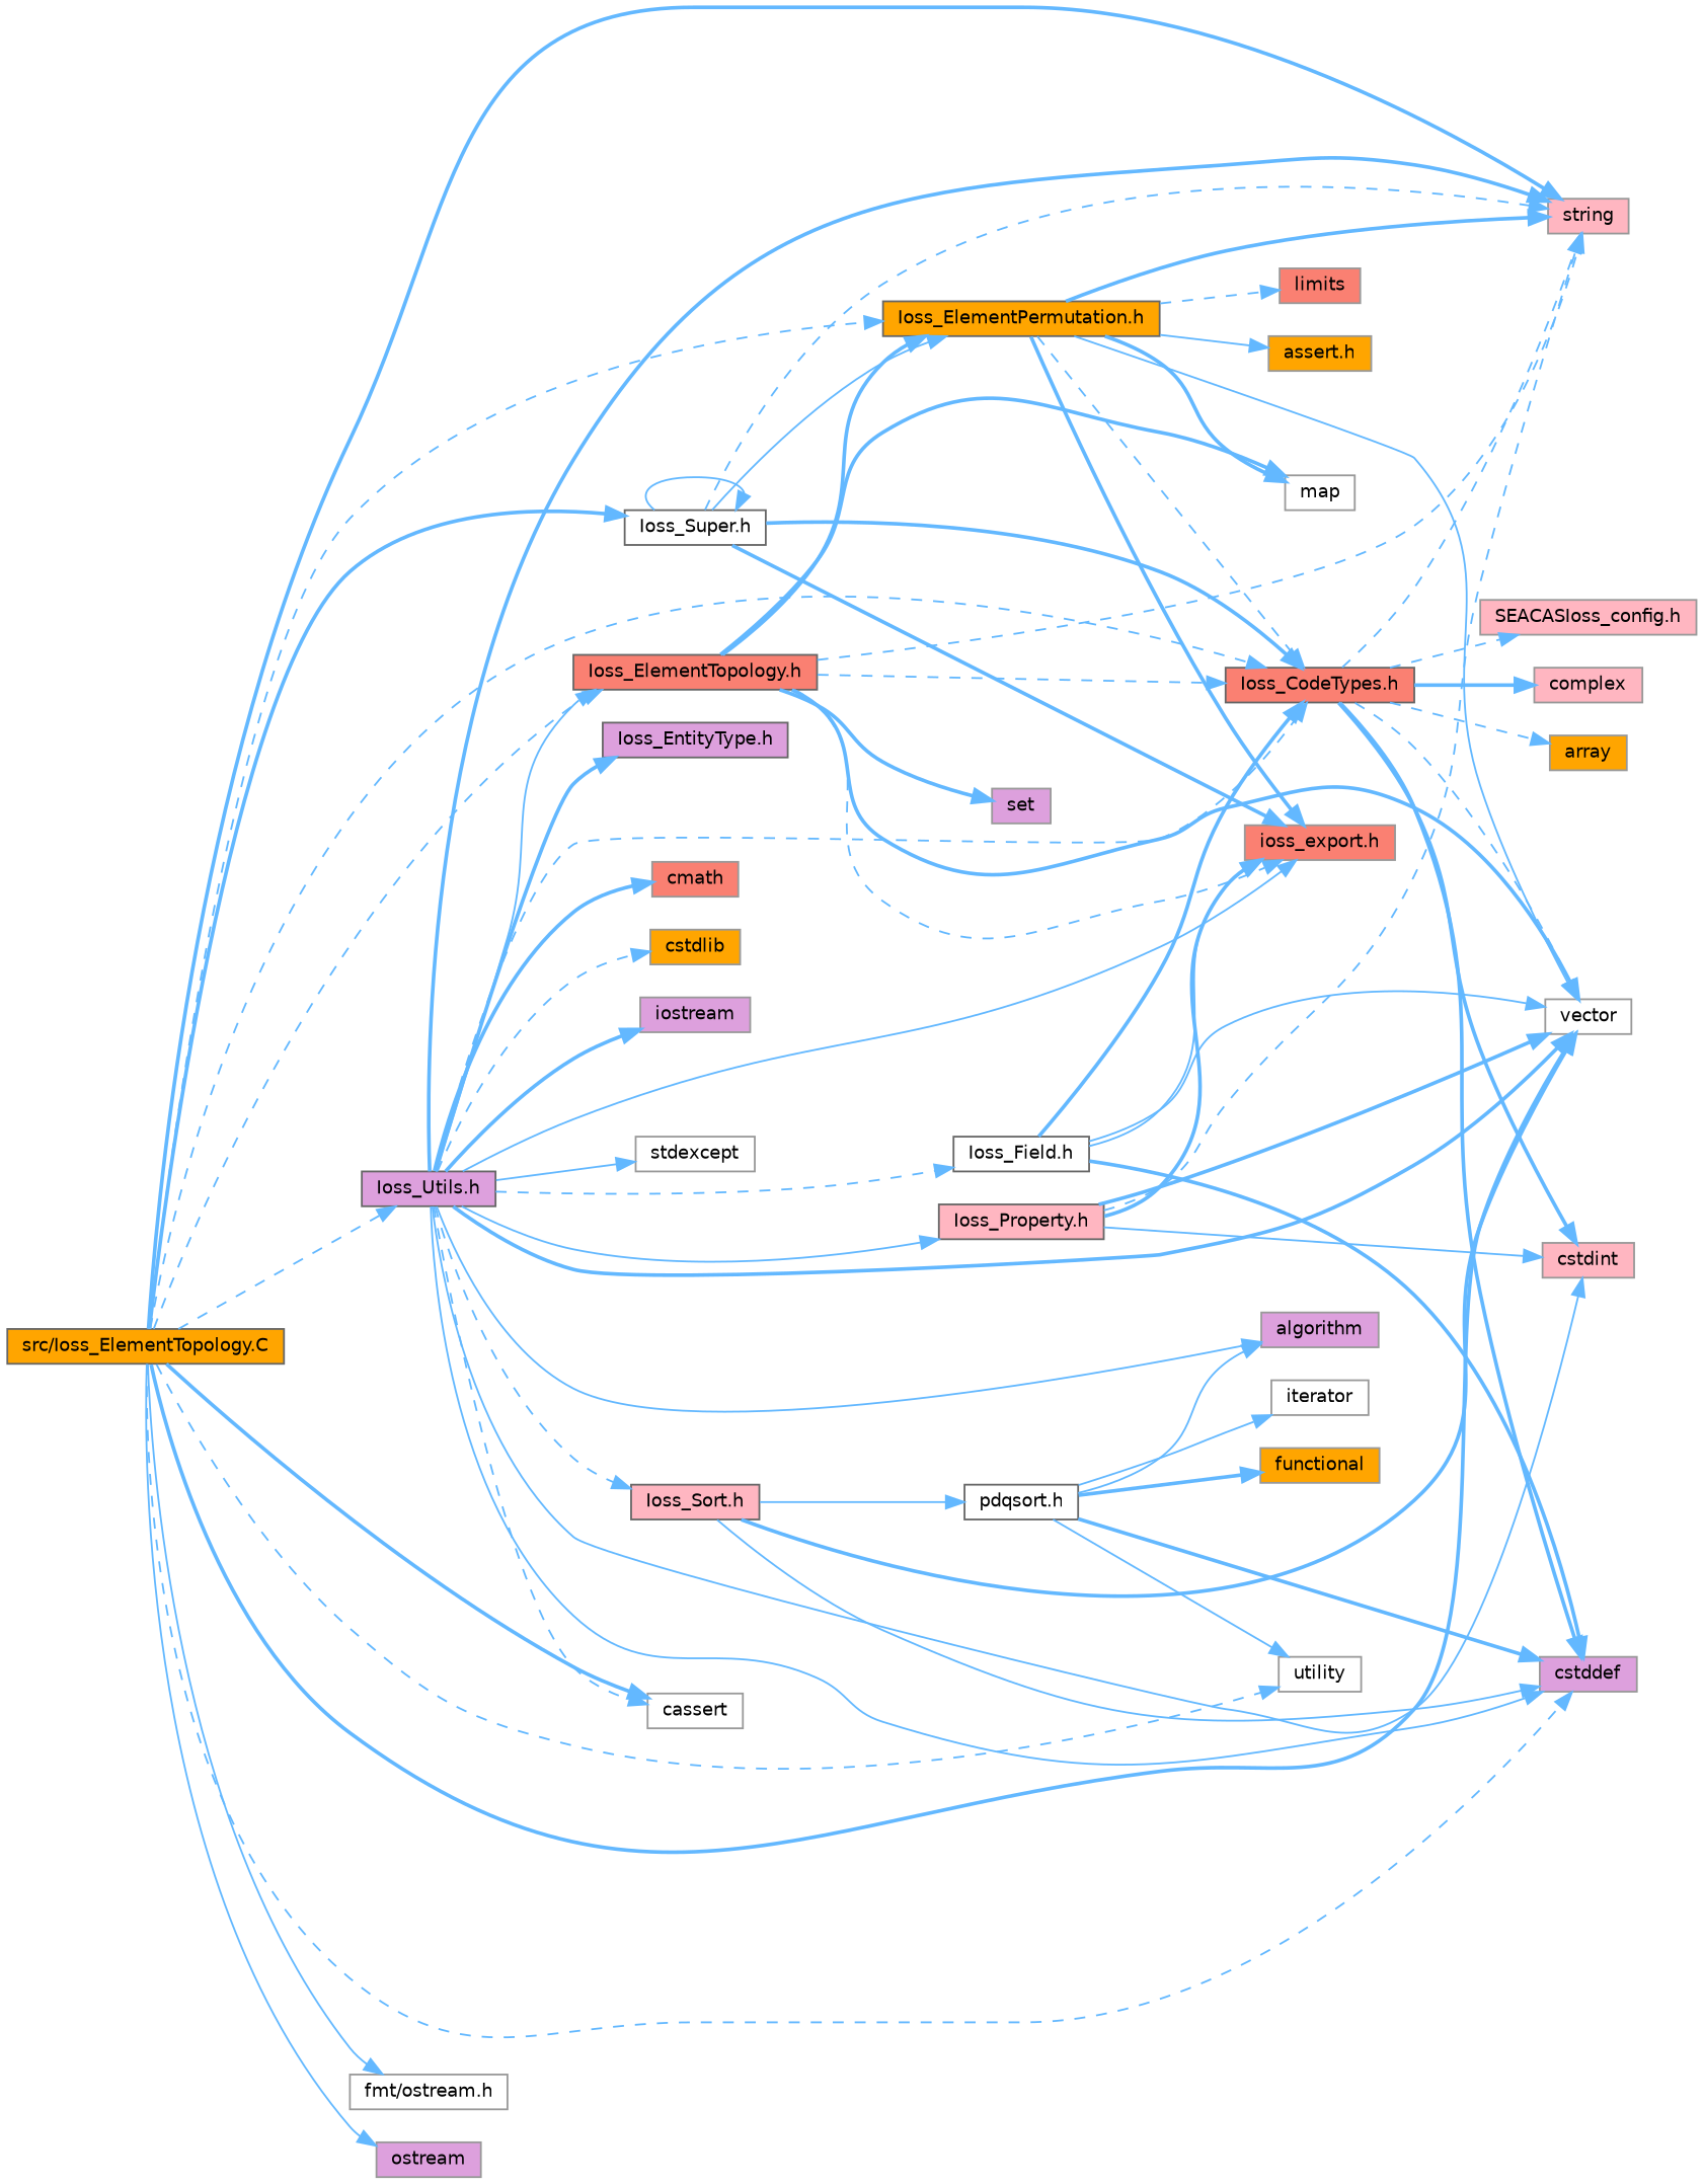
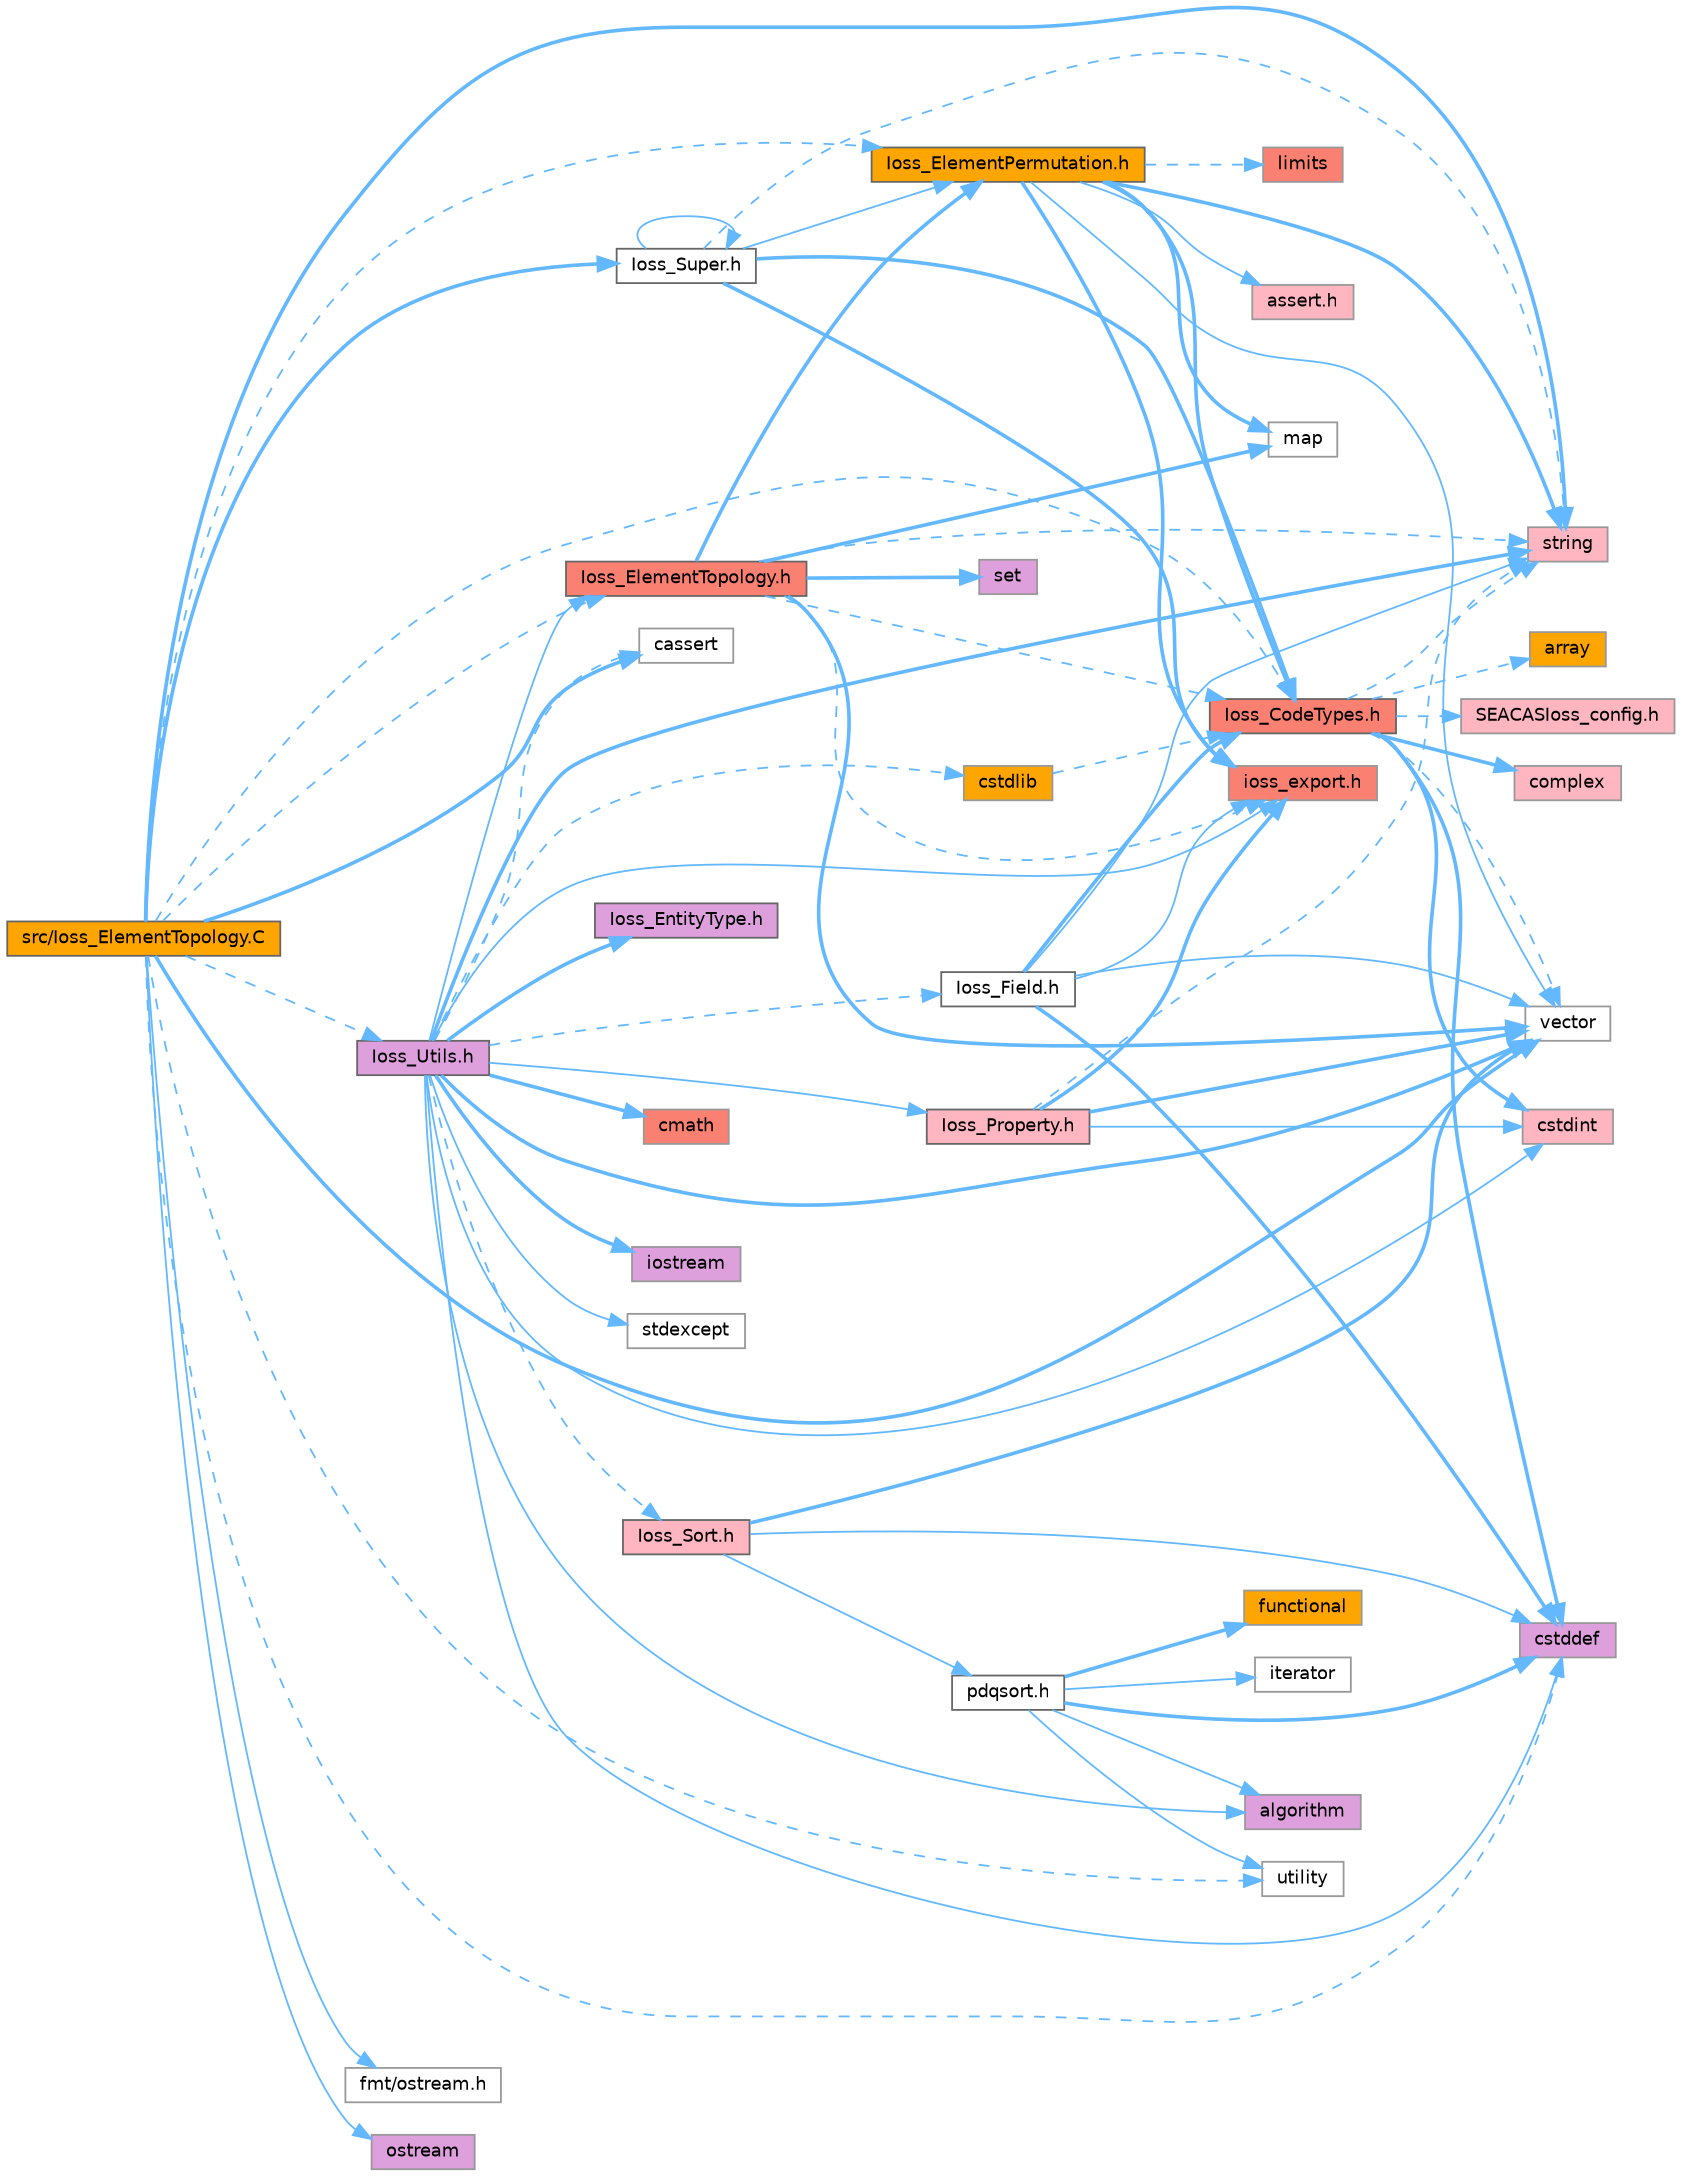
  digraph {
    rankdir=LR
    node [color=grey60 fillcolor=white fontname=Helvetica fontsize=10 shape=box style=filled]
    edge [color=steelblue1 fontname=Helvetica fontsize=10 labelfontname=Helvetica labelfontsize=10 style=bold]
    n1 [color=gray40 fillcolor=orange fontcolor=black height=0.2 label="src/Ioss_ElementTopology.C" width=0.4]
    n2 [color=grey40 fillcolor=salmon height=0.2 label="Ioss_CodeTypes.h" width=0.4]
    n3 [fillcolor=plum height=0.2 label=cstddef width=0.4]
    n4 [fillcolor=lightpink height=0.2 label=string width=0.4]
    n5 [height=0.2 label=vector width=0.4]
    n6 [color=grey40 fillcolor=orange height=0.2 label="Ioss_ElementPermutation.h" width=0.4]
    n7 [color=grey40 fillcolor=salmon height=0.2 label="Ioss_ElementTopology.h" width=0.4]
    n8 [color=grey40 height=0.2 label="Ioss_Super.h" width=0.4]
    n9 [color=grey40 fillcolor=plum height=0.2 label="Ioss_Utils.h" width=0.4]
    n10 [height=0.2 label=utility width=0.4]
    n11 [height=0.2 label=cassert width=0.4]
    n12 [height=0.2 label="fmt/ostream.h" width=0.4]
    n13 [fillcolor=plum height=0.2 label=ostream width=0.4]
    n14 [fillcolor=orange height=0.2 label=array width=0.4]
    n15 [fillcolor=lightpink height=0.2 label=cstdint width=0.4]
    n16 [fillcolor=lightpink height=0.2 label="SEACASIoss_config.h" width=0.4]
    n17 [fillcolor=lightpink height=0.2 label=complex width=0.4]
    n18 [fillcolor=salmon height=0.2 label="ioss_export.h" width=0.4]
-   n19 [fillcolor=orange height=0.2 label="assert.h" width=0.4]
+   n19 [fillcolor=lightpink height=0.2 label="assert.h" width=0.4]
    n20 [fillcolor=salmon height=0.2 label=limits width=0.4]
    n21 [height=0.2 label=map width=0.4]
    n22 [fillcolor=plum height=0.2 label=set width=0.4]
    n23 [color=grey40 fillcolor=plum height=0.2 label="Ioss_EntityType.h" width=0.4]
    n24 [color=grey40 height=0.2 label="Ioss_Field.h" width=0.4]
    n25 [color=grey40 fillcolor=lightpink height=0.2 label="Ioss_Property.h" width=0.4]
    n26 [color=grey40 fillcolor=lightpink height=0.2 label="Ioss_Sort.h" width=0.4]
    n27 [fillcolor=plum height=0.2 label=algorithm width=0.4]
    n28 [fillcolor=salmon height=0.2 label=cmath width=0.4]
    n29 [fillcolor=orange height=0.2 label=cstdlib width=0.4]
    n30 [fillcolor=plum height=0.2 label=iostream width=0.4]
    n31 [height=0.2 label=stdexcept width=0.4]
    n32 [color=grey40 height=0.2 label="pdqsort.h" width=0.4]
    n33 [fillcolor=orange height=0.2 label=functional width=0.4]
    n34 [height=0.2 label=iterator width=0.4]
    n1 -> n2 [style=dashed]
    n1 -> n3 [style=dashed]
    n1 -> n4
    n1 -> n5
    n1 -> n6 [style=dashed]
    n1 -> n7 [style=dashed]
    n1 -> n8
    n1 -> n9 [style=dashed]
    n1 -> n10 [style=dashed]
    n1 -> n11
    n1 -> n12 [style=solid]
    n1 -> n13 [style=solid]
    n2 -> n3
    n2 -> n4 [style=dashed]
    n2 -> n5 [style=dashed]
    n2 -> n14 [style=dashed]
    n2 -> n15
    n2 -> n16 [style=dashed]
    n2 -> n17
-   n6 -> n2 [style=dashed]
+   n6 -> n2
    n6 -> n4
    n6 -> n5 [style=solid]
    n6 -> n18
    n6 -> n19 [style=solid]
    n6 -> n20 [style=dashed]
    n6 -> n21
    n7 -> n2 [style=dashed]
    n7 -> n4 [style=dashed]
    n7 -> n5
    n7 -> n6
    n7 -> n18 [style=dashed]
    n7 -> n21
    n7 -> n22
    n8 -> n2
    n8 -> n4 [style=dashed]
    n8 -> n6 [style=solid]
    n8 -> n8 [style=solid]
    n8 -> n18
-   n9 -> n2 [style=dashed]
+   n29 -> n2 [style=dashed]
    n9 -> n3 [style=solid]
    n9 -> n4
    n9 -> n5
    n9 -> n7 [style=solid]
    n9 -> n11 [style=dashed]
    n9 -> n15 [style=solid]
    n9 -> n18 [style=solid]
    n9 -> n23
    n9 -> n24 [style=dashed]
    n9 -> n25 [style=solid]
    n9 -> n26 [style=dashed]
    n9 -> n27 [style=solid]
    n9 -> n28
    n9 -> n29 [style=dashed]
    n9 -> n30
    n9 -> n31 [style=solid]
    n24 -> n2
    n24 -> n3
+   n24 -> n4 [style=solid]
    n24 -> n5 [style=solid]
    n24 -> n18 [style=solid]
    n25 -> n4 [style=dashed]
    n25 -> n5
    n25 -> n15 [style=solid]
    n25 -> n18
    n26 -> n3 [style=solid]
    n26 -> n5
    n26 -> n32 [style=solid]
    n32 -> n3
    n32 -> n10 [style=solid]
    n32 -> n27 [style=solid]
    n32 -> n33
    n32 -> n34 [style=solid]
  }
